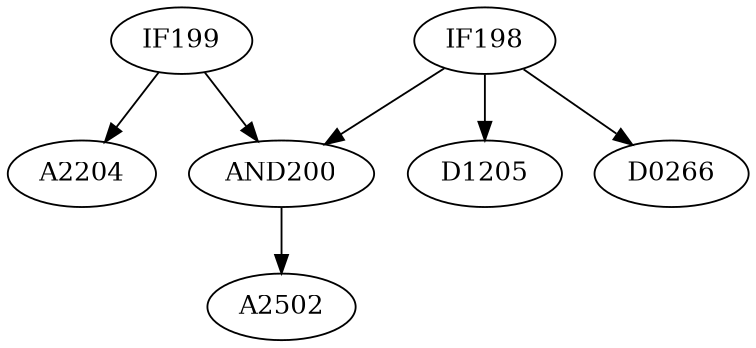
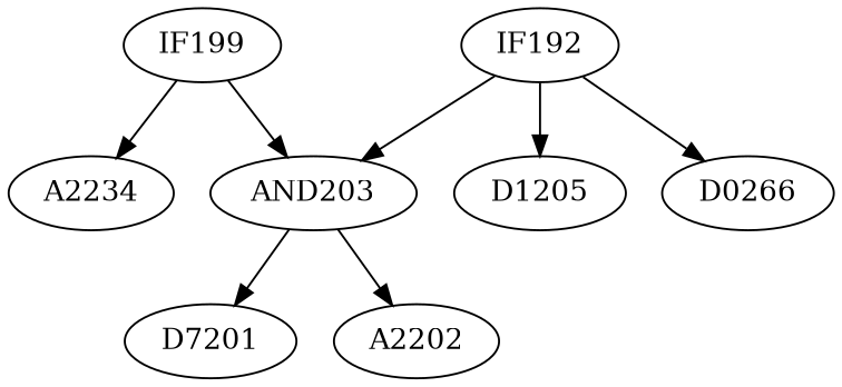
  digraph {
-   AND200
-   A2202 [label=A2502]
+   AND200 [label=AND203]
+   D7201
+   A2202
    IF199
-   A2204
-   IF198
+   A2204 [label=A2234]
+   IF198 [label=IF192]
    n7 [label=D1205]
    n8 [label=D0266]
+   AND200 -> D7201
    AND200 -> A2202
    IF199 -> AND200
    IF199 -> A2204
    IF198 -> AND200
    IF198 -> n7
    IF198 -> n8
  }
